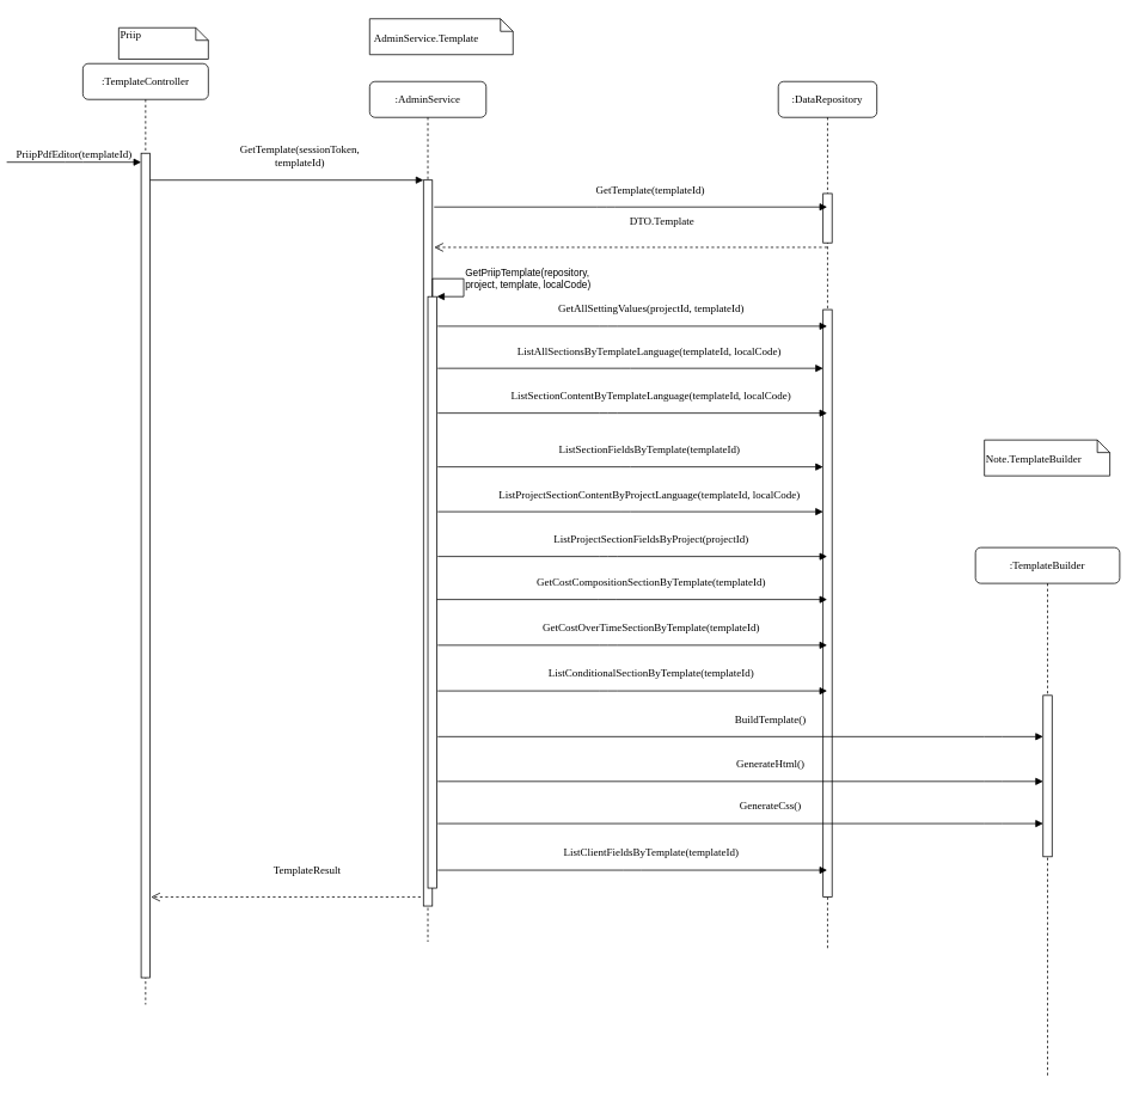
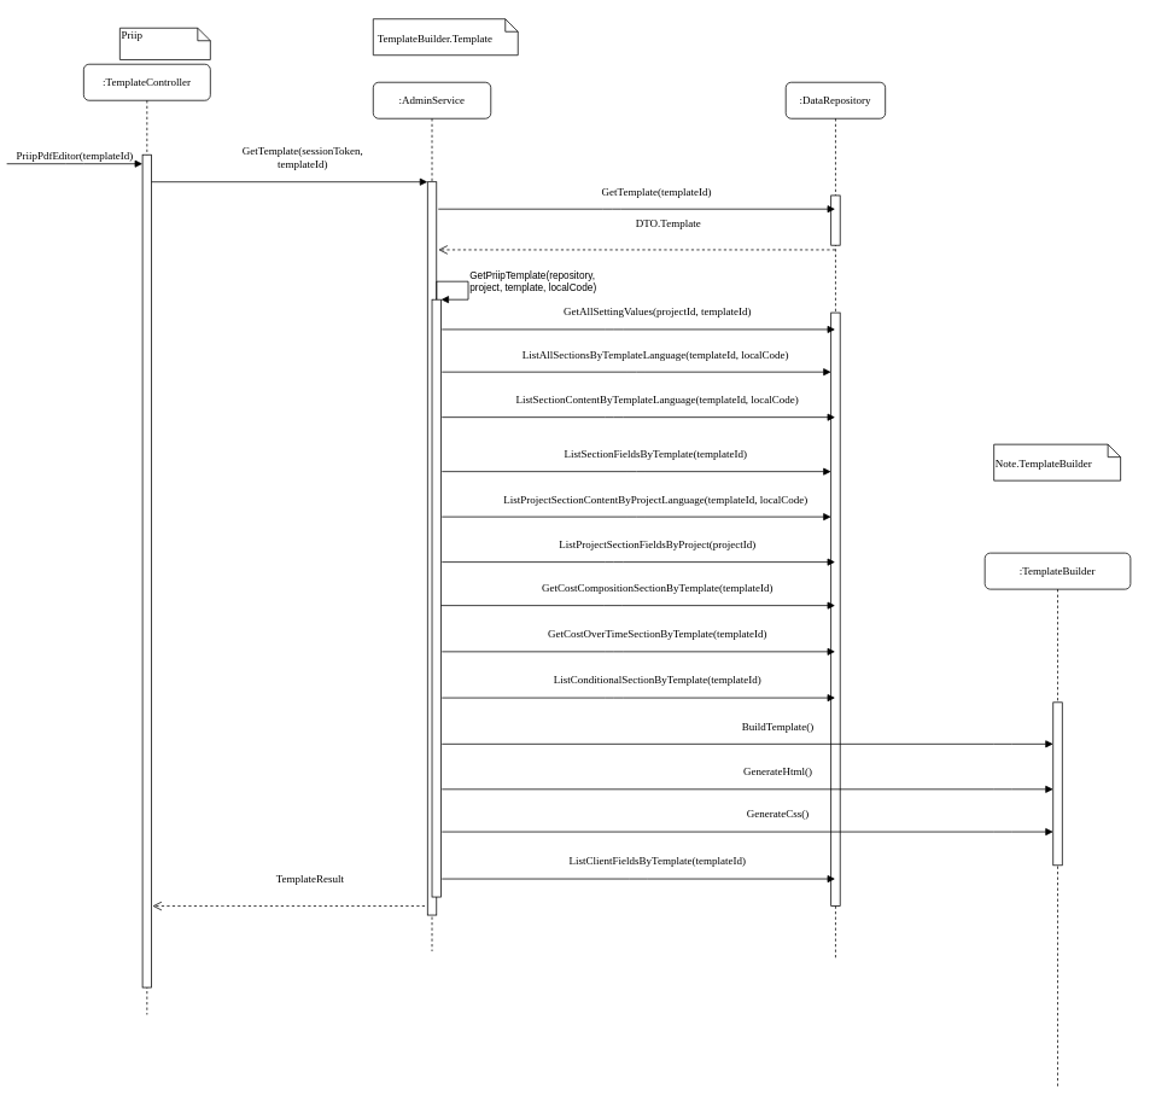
  <mxCell id="0" />
  <mxCell id="1" parent="0" />
  <mxCell id="2" value=":AdminService" style="shape=umlLifeline;perimeter=lifelinePerimeter;whiteSpace=wrap;html=1;container=1;collapsible=0;recursiveResize=0;outlineConnect=0;rounded=1;shadow=0;comic=0;labelBackgroundColor=none;strokeWidth=1;fontFamily=Verdana;fontSize=12;align=center;" parent="1" vertex="1"><mxGeometry x="340" y="90" width="130" height="960" as="geometry" /></mxCell>
  <mxCell id="3" value="" style="html=1;points=[];perimeter=orthogonalPerimeter;rounded=0;shadow=0;comic=0;labelBackgroundColor=none;strokeWidth=1;fontFamily=Verdana;fontSize=12;align=center;" parent="2" vertex="1"><mxGeometry x="60" y="110" width="10" height="810" as="geometry" /></mxCell>
  <mxCell id="4" value="" style="html=1;points=[];perimeter=orthogonalPerimeter;" vertex="1" parent="2"><mxGeometry x="65" y="240" width="10" height="660" as="geometry" /></mxCell>
  <mxCell id="5" value="GetPriipTemplate(repository,&lt;br&gt;project, template, localCode)" style="edgeStyle=orthogonalEdgeStyle;html=1;align=left;spacingLeft=2;endArrow=block;rounded=0;entryX=1;entryY=0;" edge="1" target="4" parent="2"><mxGeometry relative="1" as="geometry"><mxPoint x="70" y="240" as="sourcePoint" /><Array as="points"><mxPoint x="70" y="220" /><mxPoint x="105" y="220" /><mxPoint x="105" y="240" /></Array></mxGeometry></mxCell>
  <mxCell id="6" value=":DataRepository" style="shape=umlLifeline;perimeter=lifelinePerimeter;whiteSpace=wrap;html=1;container=1;collapsible=0;recursiveResize=0;outlineConnect=0;rounded=1;shadow=0;comic=0;labelBackgroundColor=none;strokeWidth=1;fontFamily=Verdana;fontSize=12;align=center;" parent="1" vertex="1"><mxGeometry x="796" y="90" width="110" height="970" as="geometry" /></mxCell>
  <mxCell id="7" value="" style="html=1;points=[];perimeter=orthogonalPerimeter;rounded=0;shadow=0;comic=0;labelBackgroundColor=none;strokeWidth=1;fontFamily=Verdana;fontSize=12;align=center;" parent="6" vertex="1"><mxGeometry x="50" y="125" width="10" height="55" as="geometry" /></mxCell>
  <mxCell id="8" value="" style="html=1;points=[];perimeter=orthogonalPerimeter;rounded=0;shadow=0;comic=0;labelBackgroundColor=none;strokeWidth=1;fontFamily=Verdana;fontSize=12;align=center;" vertex="1" parent="6"><mxGeometry x="50" y="254.5" width="10" height="655.5" as="geometry" /></mxCell>
  <mxCell id="9" value="ListAllSectionsByTemplateLanguage(templateId, localCode)" style="html=1;verticalAlign=bottom;endArrow=block;labelBackgroundColor=none;fontFamily=Verdana;fontSize=12;edgeStyle=elbowEdgeStyle;elbow=vertical;" edge="1" parent="6"><mxGeometry x="0.097" y="10" relative="1" as="geometry"><mxPoint x="-380" y="320" as="sourcePoint" /><mxPoint x="50" y="320" as="targetPoint" /><mxPoint as="offset" /></mxGeometry></mxCell>
  <mxCell id="10" value="ListSectionFieldsByTemplate(templateId)" style="html=1;verticalAlign=bottom;endArrow=block;labelBackgroundColor=none;fontFamily=Verdana;fontSize=12;edgeStyle=elbowEdgeStyle;elbow=vertical;" edge="1" parent="6"><mxGeometry x="0.097" y="10" relative="1" as="geometry"><mxPoint x="-380" y="430" as="sourcePoint" /><mxPoint x="50" y="430" as="targetPoint" /><mxPoint as="offset" /></mxGeometry></mxCell>
  <mxCell id="11" value="ListProjectSectionContentByProjectLanguage(templateId, localCode)" style="html=1;verticalAlign=bottom;endArrow=block;labelBackgroundColor=none;fontFamily=Verdana;fontSize=12;edgeStyle=elbowEdgeStyle;elbow=vertical;" edge="1" parent="6"><mxGeometry x="0.097" y="10" relative="1" as="geometry"><mxPoint x="-380" y="480" as="sourcePoint" /><mxPoint x="50" y="480" as="targetPoint" /><mxPoint as="offset" /></mxGeometry></mxCell>
  <mxCell id="12" value=":TemplateBuilder" style="shape=umlLifeline;perimeter=lifelinePerimeter;whiteSpace=wrap;html=1;container=1;collapsible=0;recursiveResize=0;outlineConnect=0;rounded=1;shadow=0;comic=0;labelBackgroundColor=none;strokeWidth=1;fontFamily=Verdana;fontSize=12;align=center;" parent="1" vertex="1"><mxGeometry x="1016" y="610" width="161" height="590" as="geometry" /></mxCell>
  <mxCell id="13" value="" style="html=1;points=[];perimeter=orthogonalPerimeter;rounded=0;shadow=0;comic=0;labelBackgroundColor=none;strokeWidth=1;fontFamily=Verdana;fontSize=12;align=center;" parent="12" vertex="1"><mxGeometry x="75.5" y="165" width="10" height="180" as="geometry" /></mxCell>
  <mxCell id="14" value="BuildTemplate()&lt;br&gt;" style="html=1;verticalAlign=bottom;endArrow=block;labelBackgroundColor=none;fontFamily=Verdana;fontSize=12;edgeStyle=elbowEdgeStyle;elbow=vertical;" edge="1" parent="12"><mxGeometry x="0.097" y="10" relative="1" as="geometry"><mxPoint x="-600" y="211" as="sourcePoint" /><mxPoint x="75.5" y="211" as="targetPoint" /><mxPoint as="offset" /><Array as="points"><mxPoint x="19.5" y="211" /></Array></mxGeometry></mxCell>
  <mxCell id="15" value=":TemplateController" style="shape=umlLifeline;perimeter=lifelinePerimeter;whiteSpace=wrap;html=1;container=1;collapsible=0;recursiveResize=0;outlineConnect=0;rounded=1;shadow=0;comic=0;labelBackgroundColor=none;strokeWidth=1;fontFamily=Verdana;fontSize=12;align=center;" parent="1" vertex="1"><mxGeometry x="20" y="70" width="140" height="1050" as="geometry" /></mxCell>
  <mxCell id="16" value="" style="html=1;points=[];perimeter=orthogonalPerimeter;rounded=0;shadow=0;comic=0;labelBackgroundColor=none;strokeWidth=1;fontFamily=Verdana;fontSize=12;align=center;" parent="15" vertex="1"><mxGeometry x="65" y="100" width="10" height="920" as="geometry" /></mxCell>
  <mxCell id="17" value="PriipPdfEditor(templateId)" style="html=1;verticalAlign=bottom;endArrow=block;entryX=0;entryY=0;labelBackgroundColor=none;fontFamily=Verdana;fontSize=12;edgeStyle=elbowEdgeStyle;elbow=vertical;" edge="1" parent="15"><mxGeometry relative="1" as="geometry"><mxPoint x="-85" y="110" as="sourcePoint" /><mxPoint x="65" y="110" as="targetPoint" /></mxGeometry></mxCell>
  <mxCell id="18" value="GetTemplate(sessionToken,&lt;br&gt;templateId)" style="html=1;verticalAlign=bottom;endArrow=block;entryX=0;entryY=0;labelBackgroundColor=none;fontFamily=Verdana;fontSize=12;edgeStyle=elbowEdgeStyle;elbow=vertical;" parent="1" source="16" target="3" edge="1"><mxGeometry x="0.097" y="10" relative="1" as="geometry"><mxPoint x="180" y="190" as="sourcePoint" /><mxPoint as="offset" /></mxGeometry></mxCell>
  <mxCell id="19" value="Priip" style="shape=note;whiteSpace=wrap;html=1;size=14;verticalAlign=top;align=left;spacingTop=-6;rounded=0;shadow=0;comic=0;labelBackgroundColor=none;strokeWidth=1;fontFamily=Verdana;fontSize=12" parent="1" vertex="1"><mxGeometry x="60" y="30" width="100" height="35" as="geometry" /></mxCell>
- <mxCell id="20" value="&lt;br&gt;&amp;nbsp;AdminService.Template" style="shape=note;whiteSpace=wrap;html=1;size=14;verticalAlign=top;align=left;spacingTop=-6;rounded=0;shadow=0;comic=0;labelBackgroundColor=none;strokeWidth=1;fontFamily=Verdana;fontSize=12" parent="1" vertex="1"><mxGeometry x="340" y="20" width="160" height="40" as="geometry" /></mxCell>
+ <mxCell id="20" value="&lt;br&gt;&amp;nbsp;TemplateBuilder.Template" style="shape=note;whiteSpace=wrap;html=1;size=14;verticalAlign=top;align=left;spacingTop=-6;rounded=0;shadow=0;comic=0;labelBackgroundColor=none;strokeWidth=1;fontFamily=Verdana;fontSize=12" parent="1" vertex="1"><mxGeometry x="340" y="20" width="160" height="40" as="geometry" /></mxCell>
  <mxCell id="21" value="&lt;br&gt;Note.TemplateBuilder" style="shape=note;whiteSpace=wrap;html=1;size=14;verticalAlign=top;align=left;spacingTop=-6;rounded=0;shadow=0;comic=0;labelBackgroundColor=none;strokeWidth=1;fontFamily=Verdana;fontSize=12" parent="1" vertex="1"><mxGeometry x="1026" y="490" width="140" height="40" as="geometry" /></mxCell>
  <mxCell id="22" value="GetTemplate(templateId)" style="html=1;verticalAlign=bottom;endArrow=block;labelBackgroundColor=none;fontFamily=Verdana;fontSize=12;edgeStyle=elbowEdgeStyle;elbow=vertical;" edge="1" parent="1" target="6"><mxGeometry x="0.097" y="10" relative="1" as="geometry"><mxPoint x="412" y="230" as="sourcePoint" /><mxPoint x="674" y="230" as="targetPoint" /><mxPoint as="offset" /></mxGeometry></mxCell>
  <mxCell id="23" value="DTO.Template" style="html=1;verticalAlign=bottom;endArrow=open;dashed=1;endSize=8;labelBackgroundColor=none;fontFamily=Verdana;fontSize=12;edgeStyle=elbowEdgeStyle;elbow=vertical;" edge="1" parent="1" source="6"><mxGeometry x="-0.154" y="-20" relative="1" as="geometry"><mxPoint x="412" y="275" as="targetPoint" /><Array as="points"><mxPoint x="477" y="275" /><mxPoint x="507" y="275" /></Array><mxPoint x="672" y="275" as="sourcePoint" /><mxPoint as="offset" /></mxGeometry></mxCell>
  <mxCell id="24" value="GetAllSettingValues(projectId, templateId)" style="html=1;verticalAlign=bottom;endArrow=block;labelBackgroundColor=none;fontFamily=Verdana;fontSize=12;edgeStyle=elbowEdgeStyle;elbow=vertical;" edge="1" parent="1" target="6"><mxGeometry x="0.097" y="10" relative="1" as="geometry"><mxPoint x="416" y="363" as="sourcePoint" /><mxPoint x="678" y="363" as="targetPoint" /><mxPoint as="offset" /></mxGeometry></mxCell>
  <mxCell id="25" value="ListSectionContentByTemplateLanguage(templateId, localCode)" style="html=1;verticalAlign=bottom;endArrow=block;labelBackgroundColor=none;fontFamily=Verdana;fontSize=12;edgeStyle=elbowEdgeStyle;elbow=vertical;" edge="1" parent="1" target="6"><mxGeometry x="0.097" y="10" relative="1" as="geometry"><mxPoint x="416" y="460" as="sourcePoint" /><mxPoint x="800.5" y="460" as="targetPoint" /><mxPoint as="offset" /></mxGeometry></mxCell>
  <mxCell id="26" value="ListProjectSectionFieldsByProject(projectId)" style="html=1;verticalAlign=bottom;endArrow=block;labelBackgroundColor=none;fontFamily=Verdana;fontSize=12;edgeStyle=elbowEdgeStyle;elbow=vertical;" edge="1" parent="1" target="6"><mxGeometry x="0.097" y="10" relative="1" as="geometry"><mxPoint x="416" y="620" as="sourcePoint" /><mxPoint x="800.5" y="620" as="targetPoint" /><mxPoint as="offset" /></mxGeometry></mxCell>
  <mxCell id="27" value="GetCostOverTimeSectionByTemplate(templateId)" style="html=1;verticalAlign=bottom;endArrow=block;labelBackgroundColor=none;fontFamily=Verdana;fontSize=12;edgeStyle=elbowEdgeStyle;elbow=vertical;" edge="1" parent="1" target="6"><mxGeometry x="0.097" y="10" relative="1" as="geometry"><mxPoint x="416" y="719" as="sourcePoint" /><mxPoint x="800.5" y="719" as="targetPoint" /><mxPoint as="offset" /></mxGeometry></mxCell>
  <mxCell id="28" value="GetCostCompositionSectionByTemplate(templateId)" style="html=1;verticalAlign=bottom;endArrow=block;labelBackgroundColor=none;fontFamily=Verdana;fontSize=12;edgeStyle=elbowEdgeStyle;elbow=vertical;" edge="1" parent="1" target="6"><mxGeometry x="0.097" y="10" relative="1" as="geometry"><mxPoint x="415" y="668" as="sourcePoint" /><mxPoint x="799.5" y="668" as="targetPoint" /><mxPoint as="offset" /></mxGeometry></mxCell>
  <mxCell id="29" value="ListConditionalSectionByTemplate(templateId)" style="html=1;verticalAlign=bottom;endArrow=block;labelBackgroundColor=none;fontFamily=Verdana;fontSize=12;edgeStyle=elbowEdgeStyle;elbow=vertical;" edge="1" parent="1" target="6"><mxGeometry x="0.097" y="10" relative="1" as="geometry"><mxPoint x="416" y="770" as="sourcePoint" /><mxPoint x="800.5" y="770" as="targetPoint" /><mxPoint as="offset" /></mxGeometry></mxCell>
  <mxCell id="30" value="GenerateHtml()" style="html=1;verticalAlign=bottom;endArrow=block;labelBackgroundColor=none;fontFamily=Verdana;fontSize=12;edgeStyle=elbowEdgeStyle;elbow=vertical;" edge="1" parent="1"><mxGeometry x="0.097" y="10" relative="1" as="geometry"><mxPoint x="416" y="871" as="sourcePoint" /><mxPoint x="1091.5" y="871" as="targetPoint" /><mxPoint as="offset" /><Array as="points"><mxPoint x="1035.5" y="871" /></Array></mxGeometry></mxCell>
  <mxCell id="31" value="GenerateCss()" style="html=1;verticalAlign=bottom;endArrow=block;labelBackgroundColor=none;fontFamily=Verdana;fontSize=12;edgeStyle=elbowEdgeStyle;elbow=vertical;" edge="1" parent="1"><mxGeometry x="0.097" y="10" relative="1" as="geometry"><mxPoint x="416" y="918" as="sourcePoint" /><mxPoint x="1091.5" y="918" as="targetPoint" /><mxPoint as="offset" /><Array as="points"><mxPoint x="1035.5" y="918" /></Array></mxGeometry></mxCell>
  <mxCell id="32" value="ListClientFieldsByTemplate(templateId)" style="html=1;verticalAlign=bottom;endArrow=block;labelBackgroundColor=none;fontFamily=Verdana;fontSize=12;edgeStyle=elbowEdgeStyle;elbow=vertical;" edge="1" parent="1"><mxGeometry x="0.097" y="10" relative="1" as="geometry"><mxPoint x="416" y="970" as="sourcePoint" /><mxPoint x="850.5" y="970" as="targetPoint" /><mxPoint as="offset" /></mxGeometry></mxCell>
  <mxCell id="33" value="TemplateResult" style="html=1;verticalAlign=bottom;endArrow=open;dashed=1;endSize=8;labelBackgroundColor=none;fontFamily=Verdana;fontSize=12;edgeStyle=elbowEdgeStyle;elbow=vertical;" edge="1" parent="1"><mxGeometry x="-0.154" y="-20" relative="1" as="geometry"><mxPoint x="96" y="1000" as="targetPoint" /><Array as="points"><mxPoint x="171" y="1000" /><mxPoint x="201" y="1000" /></Array><mxPoint x="397" y="1000" as="sourcePoint" /><mxPoint as="offset" /></mxGeometry></mxCell>
